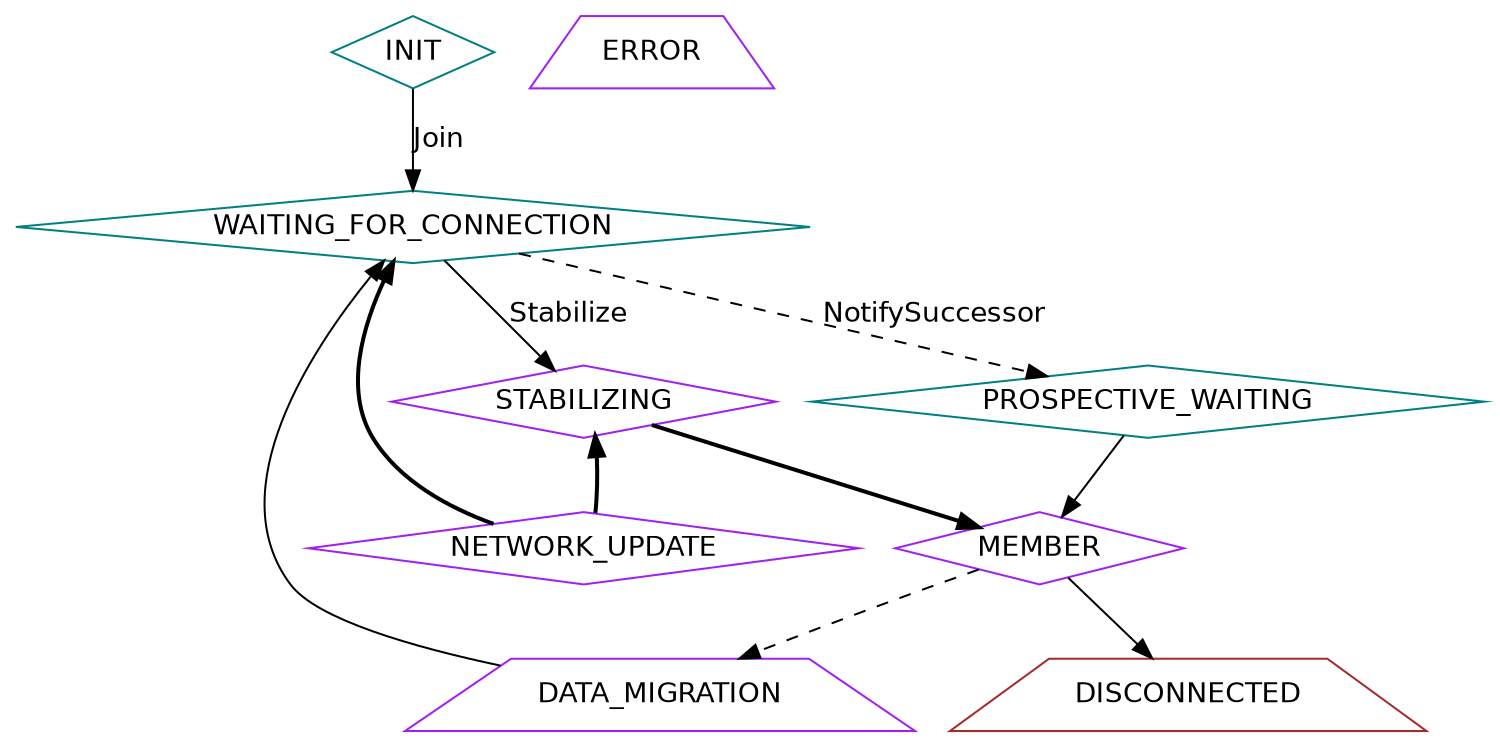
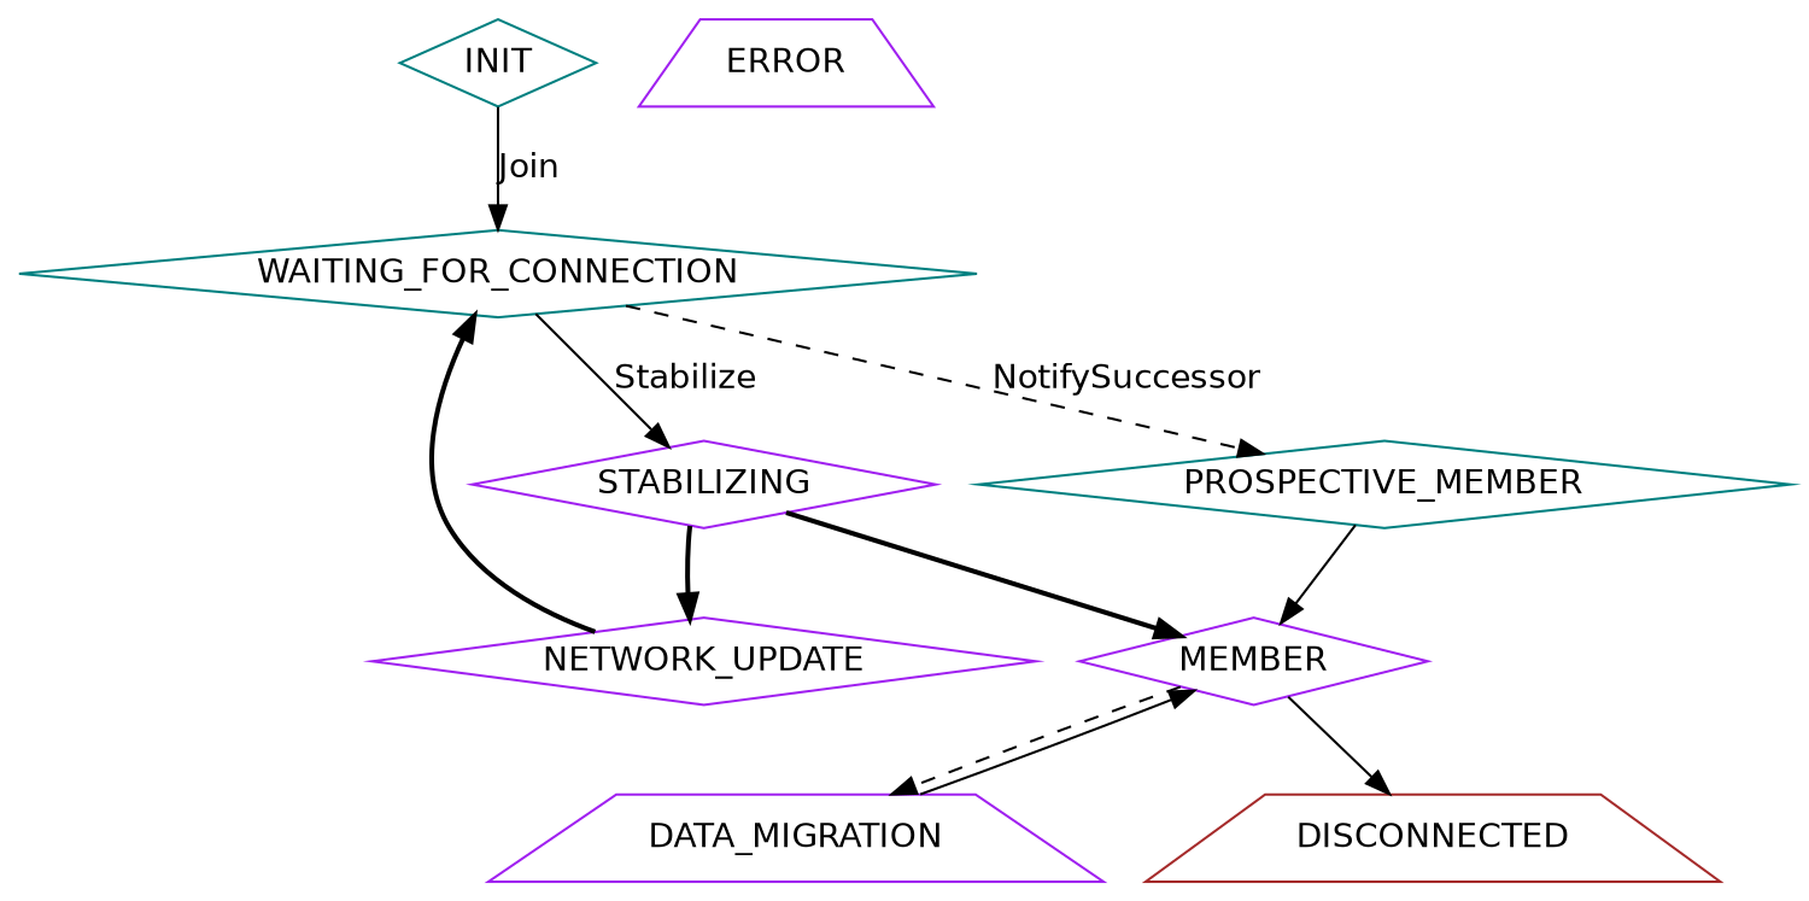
  digraph {
    fontname="DejaVu Sans"
    node [color=purple fontname="DejaVu Sans" shape=diamond]
    edge [fontname="DejaVu Sans" style=solid]
    n1 [color=teal label=WAITING_FOR_CONNECTION]
-   n2 [color=teal label=PROSPECTIVE_WAITING]
+   n2 [color=teal label=PROSPECTIVE_MEMBER]
    n3 [label=STABILIZING]
    INIT [color=teal]
    n5 [label=MEMBER]
    n6 [label=DATA_MIGRATION shape=trapezium]
    n7 [color=brown label=DISCONNECTED shape=trapezium]
    n8 [label=NETWORK_UPDATE]
    n9 [label=ERROR shape=trapezium]
    n1 -> n2 [label=NotifySuccessor style=dashed]
    n1 -> n3 [label=Stabilize]
    n2 -> n5
    n3 -> n5 [style=bold]
-   n8 -> n3 [style=bold]
+   n3 -> n8 [style=bold]
    INIT -> n1 [label=Join]
    n5 -> n6 [style=dashed]
    n5 -> n7
-   n6 -> n1
+   n6 -> n5
    n8 -> n1 [style=bold]
  }
